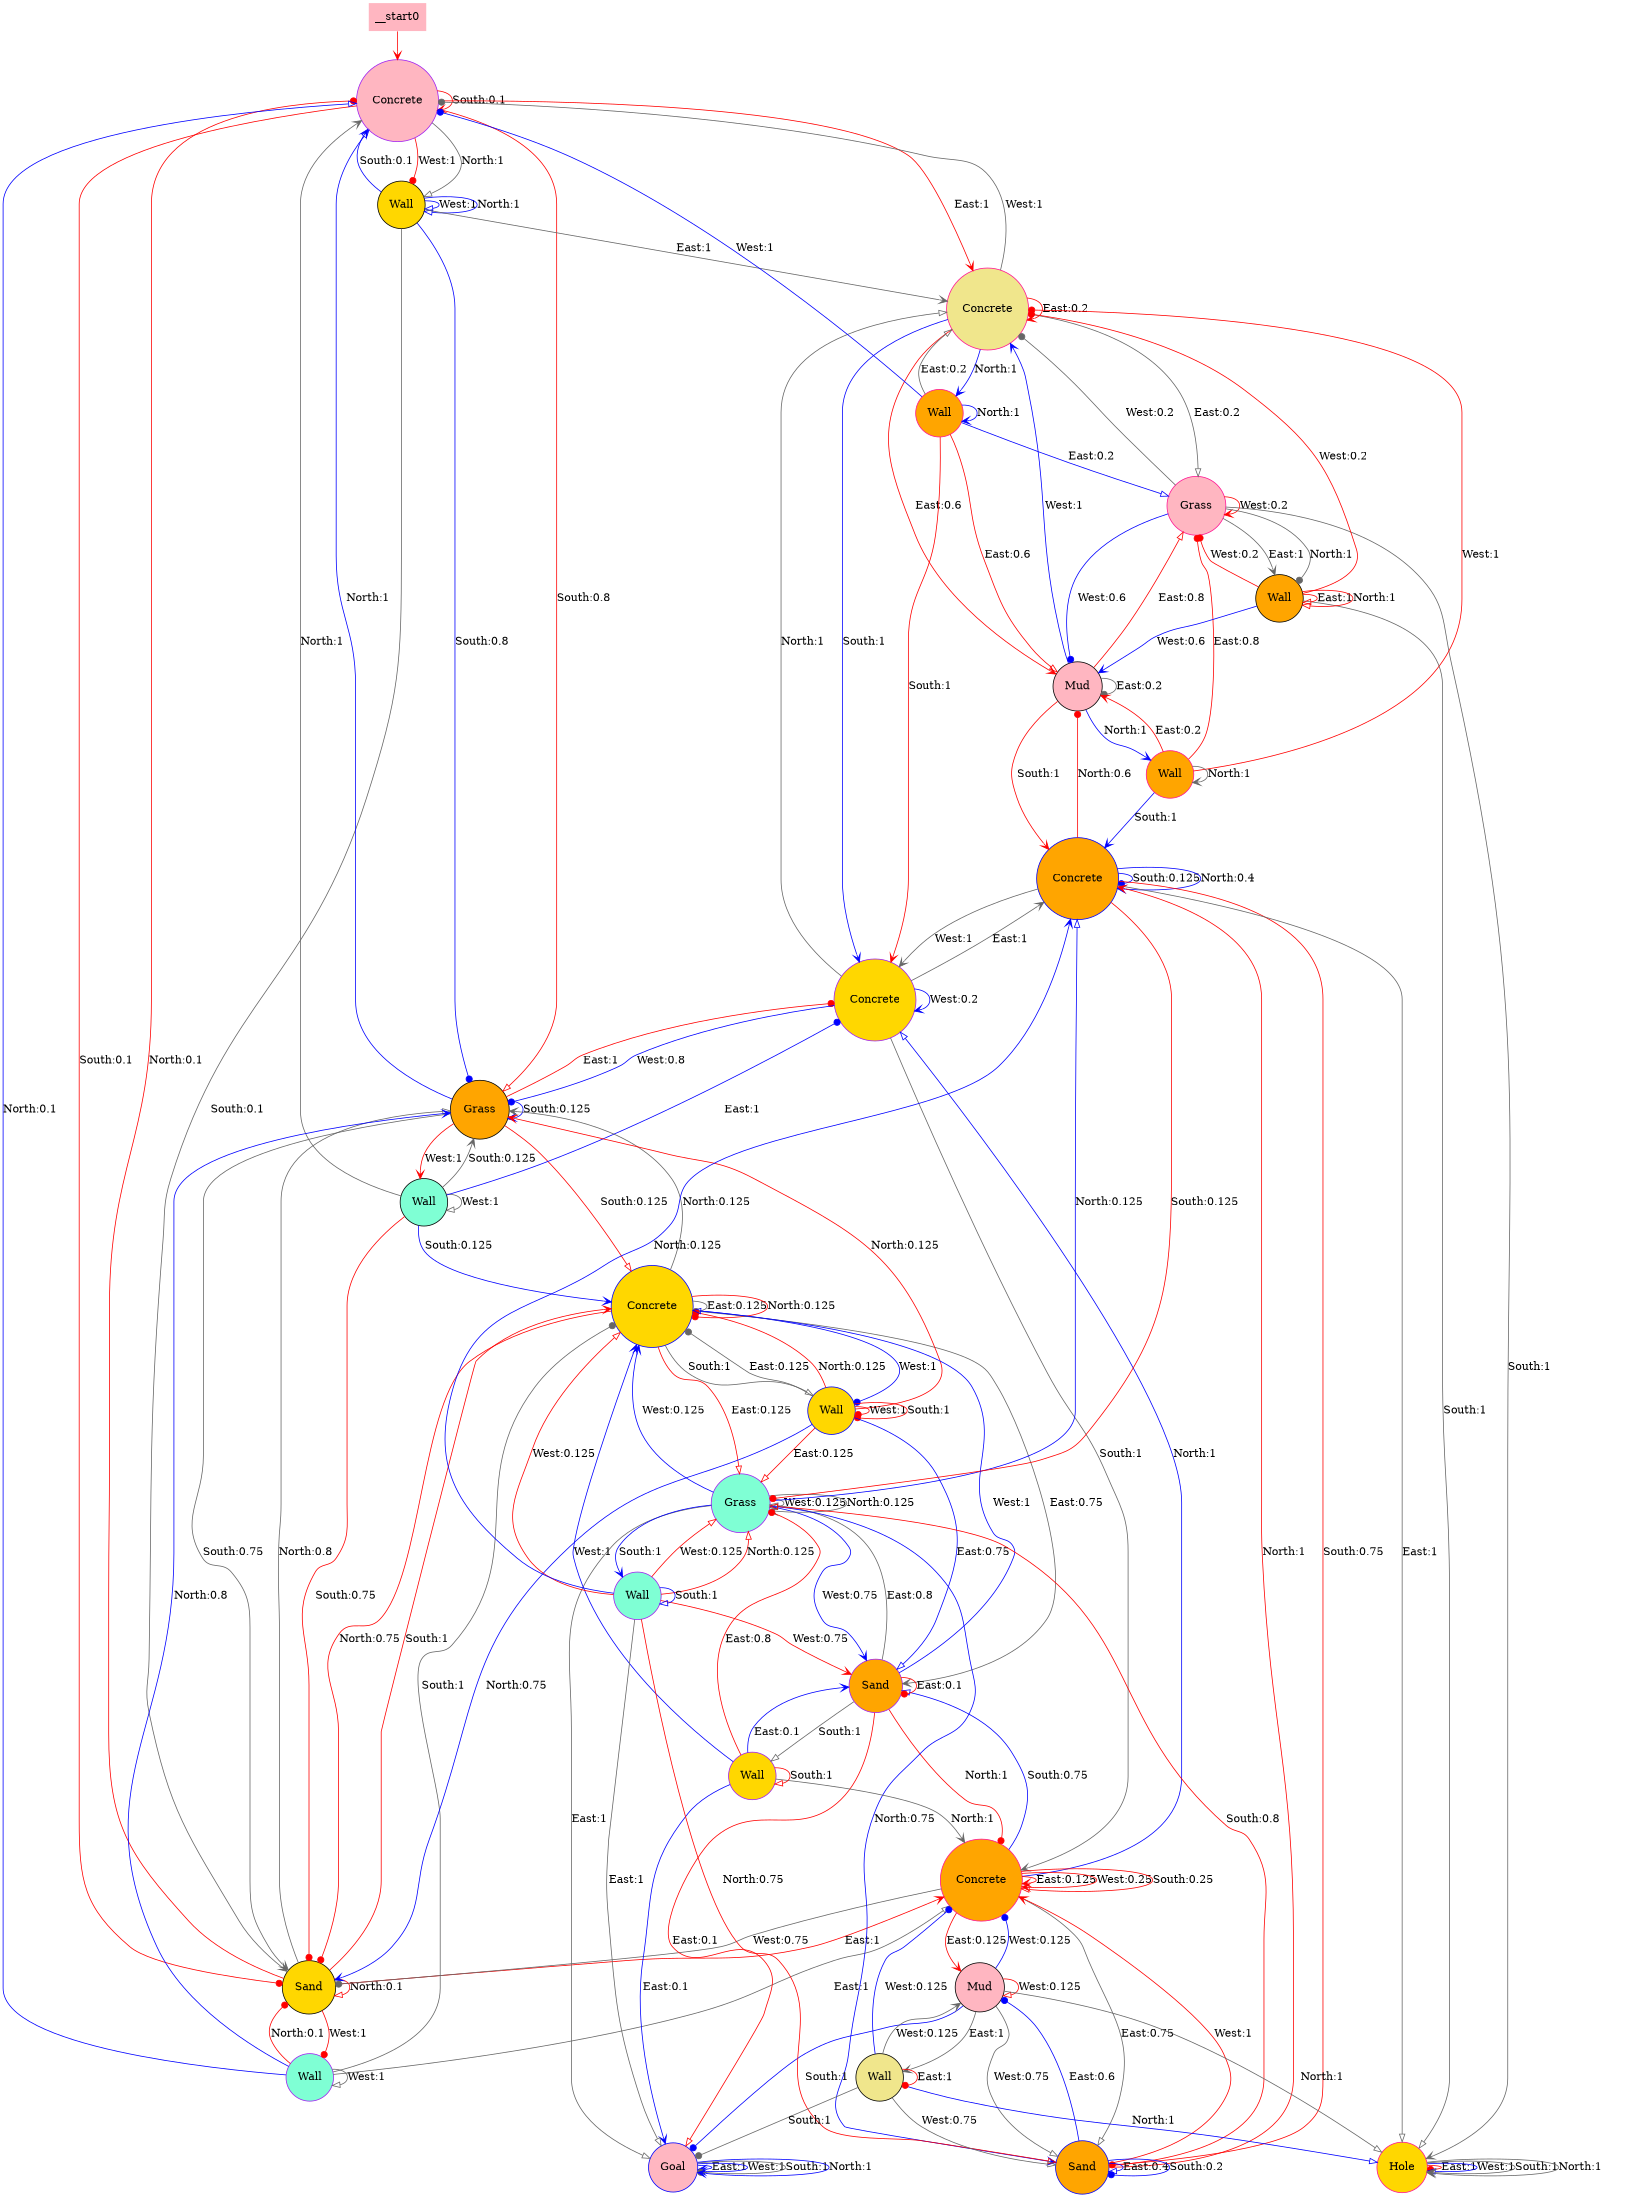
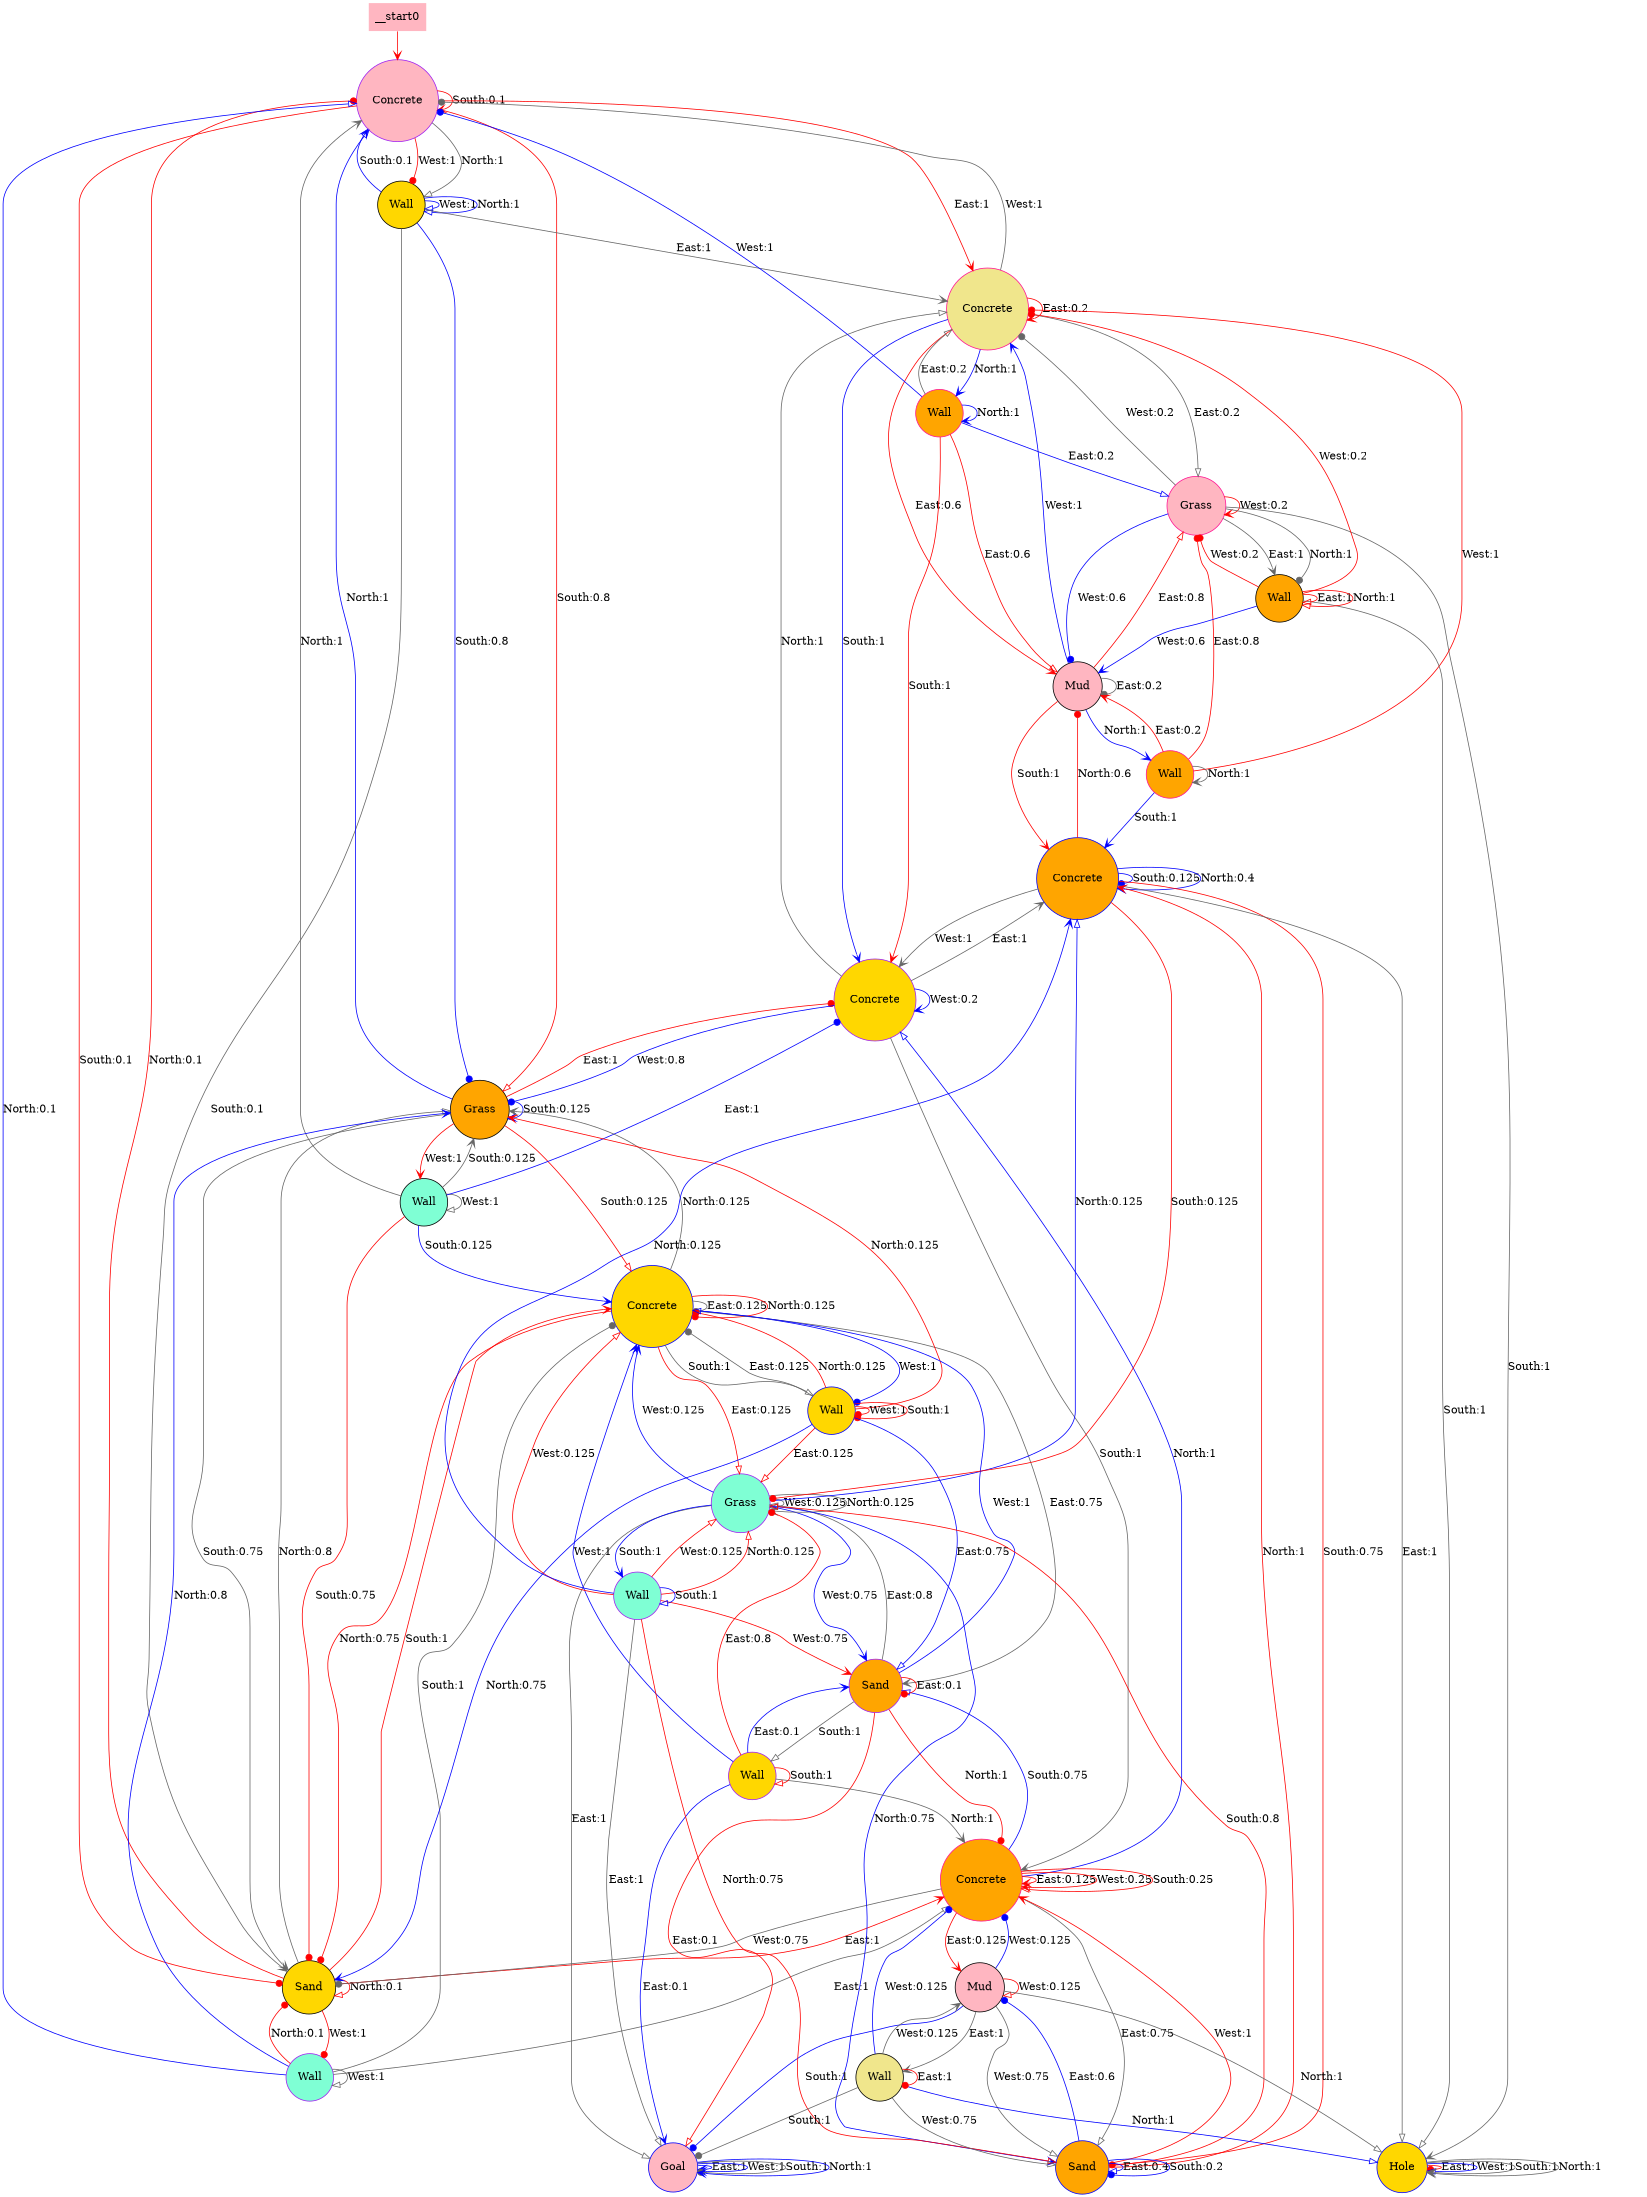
  digraph {
    fontname="DejaVu Serif"
    node [shape=circle style=filled fillcolor=orange color=black fontname="DejaVu Serif"]
    edge [color=red arrowhead=vee fontname="DejaVu Serif"]
    __start0 [shape=none fillcolor=lightpink color=deeppink]
    n2 [label=Concrete fillcolor=lightpink color=purple]
    n3 [label=Wall fillcolor=gold]
    n4 [label=Grass]
    n5 [label=Sand fillcolor=gold]
    n6 [label=Concrete fillcolor=khaki color=deeppink]
    n7 [label=Wall fillcolor=aquamarine]
    n8 [label=Concrete fillcolor=gold color=blue]
    n9 [label=Concrete fillcolor=gold color=purple]
    n10 [label=Wall fillcolor=aquamarine color=purple]
    n11 [label=Concrete color=deeppink]
    n12 [label=Wall fillcolor=gold color=blue]
    n13 [label=Sand color=purple]
    n14 [label=Grass fillcolor=aquamarine color=purple]
    n15 [label=Wall color=deeppink]
    n16 [label=Mud fillcolor=lightpink]
    n17 [label=Grass fillcolor=lightpink color=deeppink]
    n18 [label=Concrete color=blue]
    n19 [label=Sand color=blue]
    n20 [label=Mud fillcolor=lightpink]
    n21 [label=Wall fillcolor=gold color=purple]
    n22 [label=Goal fillcolor=lightpink color=blue]
    n23 [label=Wall color=deeppink]
-   n24 [label=Hole fillcolor=gold color=deeppink]
+   n24 [label=Hole fillcolor=gold color=blue]
    n25 [label=Wall fillcolor=aquamarine color=purple]
    n26 [label=Wall]
    n27 [label=Wall fillcolor=khaki]
    __start0 -> n2
    n2 -> n2 [label="South:0.1"]
    n2 -> n3 [label="West:1" arrowhead=dot]
    n2 -> n3 [label="North:1" color=gray40 arrowhead=onormal]
    n2 -> n4 [label="South:0.8" arrowhead=onormal]
    n2 -> n5 [label="South:0.1" arrowhead=dot]
    n2 -> n6 [label="East:1"]
    n3 -> n2 [label="South:0.1" color=blue]
    n3 -> n3 [label="West:1" color=blue arrowhead=onormal]
    n3 -> n3 [label="North:1" color=blue arrowhead=onormal]
    n3 -> n4 [label="South:0.8" color=blue arrowhead=dot]
    n3 -> n5 [label="South:0.1" color=gray40]
    n3 -> n6 [label="East:1" color=gray40]
    n4 -> n2 [label="North:1" color=blue arrowhead=onormal]
    n4 -> n4 [label="South:0.125" color=blue]
    n4 -> n5 [label="South:0.75" color=gray40]
    n4 -> n7 [label="West:1"]
    n4 -> n8 [label="South:0.125" arrowhead=onormal]
    n4 -> n9 [label="East:1" arrowhead=dot]
    n5 -> n2 [label="North:0.1" arrowhead=dot]
    n5 -> n4 [label="North:0.8" color=gray40 arrowhead=onormal]
    n5 -> n5 [label="North:0.1" arrowhead=onormal]
    n5 -> n8 [label="South:1"]
    n5 -> n10 [label="West:1" arrowhead=dot]
    n5 -> n11 [label="East:1"]
    n6 -> n2 [label="West:1" color=gray40 arrowhead=dot]
    n6 -> n6 [label="East:0.2"]
    n6 -> n9 [label="South:1" color=blue]
    n6 -> n15 [label="North:1" color=blue]
    n6 -> n16 [label="East:0.6"]
    n6 -> n17 [label="East:0.2" color=gray40 arrowhead=onormal]
    n7 -> n2 [label="North:1" color=gray40]
    n7 -> n4 [label="South:0.125" color=gray40]
    n7 -> n5 [label="South:0.75" arrowhead=dot]
    n7 -> n7 [label="West:1" color=gray40 arrowhead=onormal]
    n7 -> n8 [label="South:0.125" color=blue]
    n7 -> n9 [label="East:1" color=blue arrowhead=dot]
    n8 -> n4 [label="North:0.125" color=gray40]
    n8 -> n5 [label="North:0.75" arrowhead=dot]
    n8 -> n8 [label="East:0.125" color=gray40 arrowhead=dot]
    n8 -> n8 [label="North:0.125" arrowhead=dot]
    n8 -> n12 [label="West:1" color=blue arrowhead=dot]
    n8 -> n12 [label="South:1" color=gray40 arrowhead=onormal]
    n8 -> n13 [label="East:0.75" color=gray40]
    n8 -> n14 [label="East:0.125" arrowhead=onormal]
    n9 -> n4 [label="West:0.8" color=blue arrowhead=dot]
    n9 -> n6 [label="North:1" color=gray40 arrowhead=onormal]
    n9 -> n9 [label="West:0.2" color=blue]
    n9 -> n11 [label="South:1" color=gray40]
    n9 -> n18 [label="East:1" color=gray40]
    n10 -> n2 [label="North:0.1" color=blue arrowhead=onormal]
    n10 -> n4 [label="North:0.8" color=blue]
    n10 -> n5 [label="North:0.1" arrowhead=dot]
    n10 -> n8 [label="South:1" color=gray40 arrowhead=dot]
    n10 -> n10 [label="West:1" color=gray40 arrowhead=onormal]
    n10 -> n11 [label="East:1" color=gray40 arrowhead=onormal]
    n11 -> n5 [label="West:0.75" color=gray40 arrowhead=dot]
    n11 -> n9 [label="North:1" color=blue arrowhead=onormal]
    n11 -> n11 [label="East:0.125"]
    n11 -> n11 [label="West:0.25"]
    n11 -> n11 [label="South:0.25" arrowhead=onormal]
    n11 -> n13 [label="South:0.75" color=blue arrowhead=onormal]
    n11 -> n19 [label="East:0.75" color=gray40 arrowhead=onormal]
    n11 -> n20 [label="East:0.125"]
    n12 -> n4 [label="North:0.125"]
    n12 -> n5 [label="North:0.75" color=blue]
    n12 -> n8 [label="East:0.125" color=gray40 arrowhead=dot]
    n12 -> n8 [label="North:0.125" arrowhead=dot]
    n12 -> n12 [label="West:1" arrowhead=dot]
    n12 -> n12 [label="South:1" arrowhead=dot]
    n12 -> n13 [label="East:0.75" color=blue arrowhead=onormal]
    n12 -> n14 [label="East:0.125" arrowhead=onormal]
    n13 -> n8 [label="West:1" color=blue arrowhead=onormal]
    n13 -> n11 [label="North:1" arrowhead=dot]
    n13 -> n13 [label="East:0.1" arrowhead=dot]
    n13 -> n14 [label="East:0.8" color=gray40 arrowhead=onormal]
    n13 -> n21 [label="South:1" color=gray40 arrowhead=onormal]
    n13 -> n22 [label="East:0.1" arrowhead=onormal]
    n14 -> n8 [label="West:0.125" color=blue]
    n14 -> n13 [label="West:0.75" color=blue]
    n14 -> n14 [label="West:0.125" color=gray40 arrowhead=onormal]
    n14 -> n14 [label="North:0.125" color=gray40]
    n14 -> n18 [label="North:0.125" color=blue arrowhead=onormal]
    n14 -> n19 [label="North:0.75" color=blue]
    n14 -> n22 [label="East:1" color=gray40 arrowhead=onormal]
    n14 -> n25 [label="South:1" color=blue]
    n15 -> n2 [label="West:1" color=blue arrowhead=dot]
    n15 -> n6 [label="East:0.2" color=gray40 arrowhead=onormal]
    n15 -> n9 [label="South:1"]
    n15 -> n15 [label="North:1" color=blue]
    n15 -> n16 [label="East:0.6" arrowhead=onormal]
    n15 -> n17 [label="East:0.2" color=blue arrowhead=onormal]
    n16 -> n6 [label="West:1" color=blue]
    n16 -> n16 [label="East:0.2" color=gray40 arrowhead=dot]
    n16 -> n17 [label="East:0.8" arrowhead=onormal]
    n16 -> n18 [label="South:1"]
    n16 -> n23 [label="North:1" color=blue]
    n17 -> n6 [label="West:0.2" color=gray40 arrowhead=dot]
    n17 -> n16 [label="West:0.6" color=blue arrowhead=dot]
    n17 -> n17 [label="West:0.2"]
    n17 -> n24 [label="South:1" color=gray40]
    n17 -> n26 [label="East:1" color=gray40]
    n17 -> n26 [label="North:1" color=gray40 arrowhead=dot]
    n18 -> n9 [label="West:1" color=gray40]
    n18 -> n14 [label="South:0.125" arrowhead=dot]
    n18 -> n16 [label="North:0.6" arrowhead=dot]
    n18 -> n18 [label="South:0.125" color=blue arrowhead=dot]
    n18 -> n18 [label="North:0.4" color=blue]
    n18 -> n19 [label="South:0.75" arrowhead=dot]
    n18 -> n24 [label="East:1" color=gray40 arrowhead=onormal]
    n19 -> n11 [label="West:1"]
    n19 -> n14 [label="South:0.8" arrowhead=onormal]
    n19 -> n18 [label="North:1"]
    n19 -> n19 [label="East:0.4" color=blue arrowhead=onormal]
    n19 -> n19 [label="South:0.2" color=blue arrowhead=dot]
    n19 -> n20 [label="East:0.6" color=blue arrowhead=dot]
    n20 -> n11 [label="West:0.125" color=blue arrowhead=dot]
    n20 -> n19 [label="West:0.75" color=gray40 arrowhead=onormal]
    n20 -> n20 [label="West:0.125" arrowhead=onormal]
    n20 -> n22 [label="South:1" color=blue arrowhead=dot]
    n20 -> n24 [label="North:1" color=gray40 arrowhead=onormal]
    n20 -> n27 [label="East:1" color=gray40]
    n21 -> n8 [label="West:1" color=blue]
    n21 -> n11 [label="North:1" color=gray40]
    n21 -> n13 [label="East:0.1" color=blue]
    n21 -> n14 [label="East:0.8" arrowhead=dot]
    n21 -> n21 [label="South:1" arrowhead=onormal]
    n21 -> n22 [label="East:0.1" color=blue]
    n22 -> n22 [label="East:1" color=blue]
    n22 -> n22 [label="West:1" color=blue]
    n22 -> n22 [label="South:1" color=gray40 arrowhead=dot]
    n22 -> n22 [label="North:1" color=blue]
    n23 -> n6 [label="West:1" arrowhead=dot]
    n23 -> n16 [label="East:0.2"]
    n23 -> n17 [label="East:0.8" arrowhead=dot]
    n23 -> n18 [label="South:1" color=blue]
    n23 -> n23 [label="North:1" color=gray40]
    n24 -> n24 [label="East:1" arrowhead=dot]
    n24 -> n24 [label="West:1" color=blue arrowhead=onormal]
    n24 -> n24 [label="South:1" color=gray40]
    n24 -> n24 [label="North:1" color=gray40]
    n25 -> n8 [label="West:0.125" arrowhead=onormal]
    n25 -> n13 [label="West:0.75"]
    n25 -> n14 [label="West:0.125" arrowhead=onormal]
    n25 -> n14 [label="North:0.125" arrowhead=onormal]
    n25 -> n18 [label="North:0.125" color=blue]
    n25 -> n19 [label="North:0.75" arrowhead=onormal]
    n25 -> n22 [label="East:1" color=gray40 arrowhead=onormal]
    n25 -> n25 [label="South:1" color=blue arrowhead=onormal]
    n26 -> n6 [label="West:0.2" arrowhead=dot]
    n26 -> n16 [label="West:0.6" color=blue]
    n26 -> n17 [label="West:0.2" arrowhead=dot]
    n26 -> n24 [label="South:1" color=gray40 arrowhead=onormal]
    n26 -> n26 [label="East:1" arrowhead=onormal]
    n26 -> n26 [label="North:1" arrowhead=onormal]
    n27 -> n11 [label="West:0.125" color=blue arrowhead=dot]
    n27 -> n19 [label="West:0.75" color=gray40 arrowhead=onormal]
    n27 -> n20 [label="West:0.125" color=gray40]
    n27 -> n22 [label="South:1" color=gray40 arrowhead=dot]
    n27 -> n24 [label="North:1" color=blue arrowhead=onormal]
    n27 -> n27 [label="East:1" arrowhead=dot]
  }
